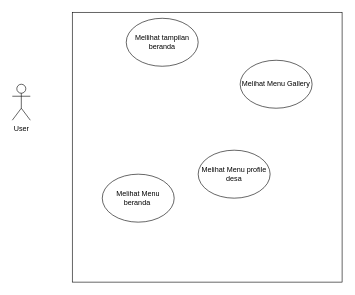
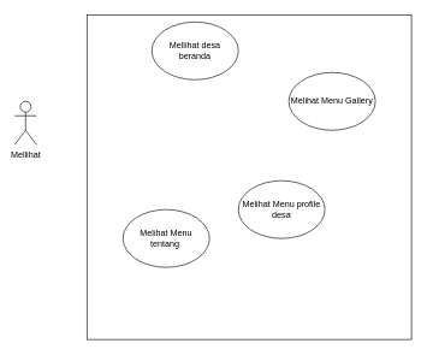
  <mxCell id="0" />
  <mxCell id="1" parent="0" />
  <mxCell id="2" value="" style="whiteSpace=wrap;html=1;aspect=fixed;" vertex="1" parent="1"><mxGeometry x="120" y="20" width="450" height="450" as="geometry" /></mxCell>
- <mxCell id="3" value="User" style="shape=umlActor;verticalLabelPosition=bottom;verticalAlign=top;html=1;outlineConnect=0;" vertex="1" parent="1"><mxGeometry x="20" y="140" width="30" height="60" as="geometry" /></mxCell>
- <mxCell id="4" value="Mellihat tampilan beranda" style="ellipse;whiteSpace=wrap;html=1;" vertex="1" parent="1"><mxGeometry x="210" y="30" width="120" height="80" as="geometry" /></mxCell>
- <mxCell id="5" value="Melihat Menu beranda&amp;nbsp;" style="ellipse;whiteSpace=wrap;html=1;" vertex="1" parent="1"><mxGeometry x="170" y="290" width="120" height="80" as="geometry" /></mxCell>
+ <mxCell id="3" value="Mellihat" style="shape=umlActor;verticalLabelPosition=bottom;verticalAlign=top;html=1;outlineConnect=0;" vertex="1" parent="1"><mxGeometry x="20" y="140" width="30" height="60" as="geometry" /></mxCell>
+ <mxCell id="4" value="Mellihat desa beranda" style="ellipse;whiteSpace=wrap;html=1;" vertex="1" parent="1"><mxGeometry x="210" y="30" width="120" height="80" as="geometry" /></mxCell>
+ <mxCell id="5" value="Melihat Menu tentang&amp;nbsp;" style="ellipse;whiteSpace=wrap;html=1;" vertex="1" parent="1"><mxGeometry x="170" y="290" width="120" height="80" as="geometry" /></mxCell>
  <mxCell id="6" value="Melihat Menu profile desa" style="ellipse;whiteSpace=wrap;html=1;" vertex="1" parent="1"><mxGeometry x="330" y="250" width="120" height="80" as="geometry" /></mxCell>
  <mxCell id="7" value="Melihat Menu Gallery" style="ellipse;whiteSpace=wrap;html=1;" vertex="1" parent="1"><mxGeometry x="400" y="100" width="120" height="80" as="geometry" /></mxCell>
